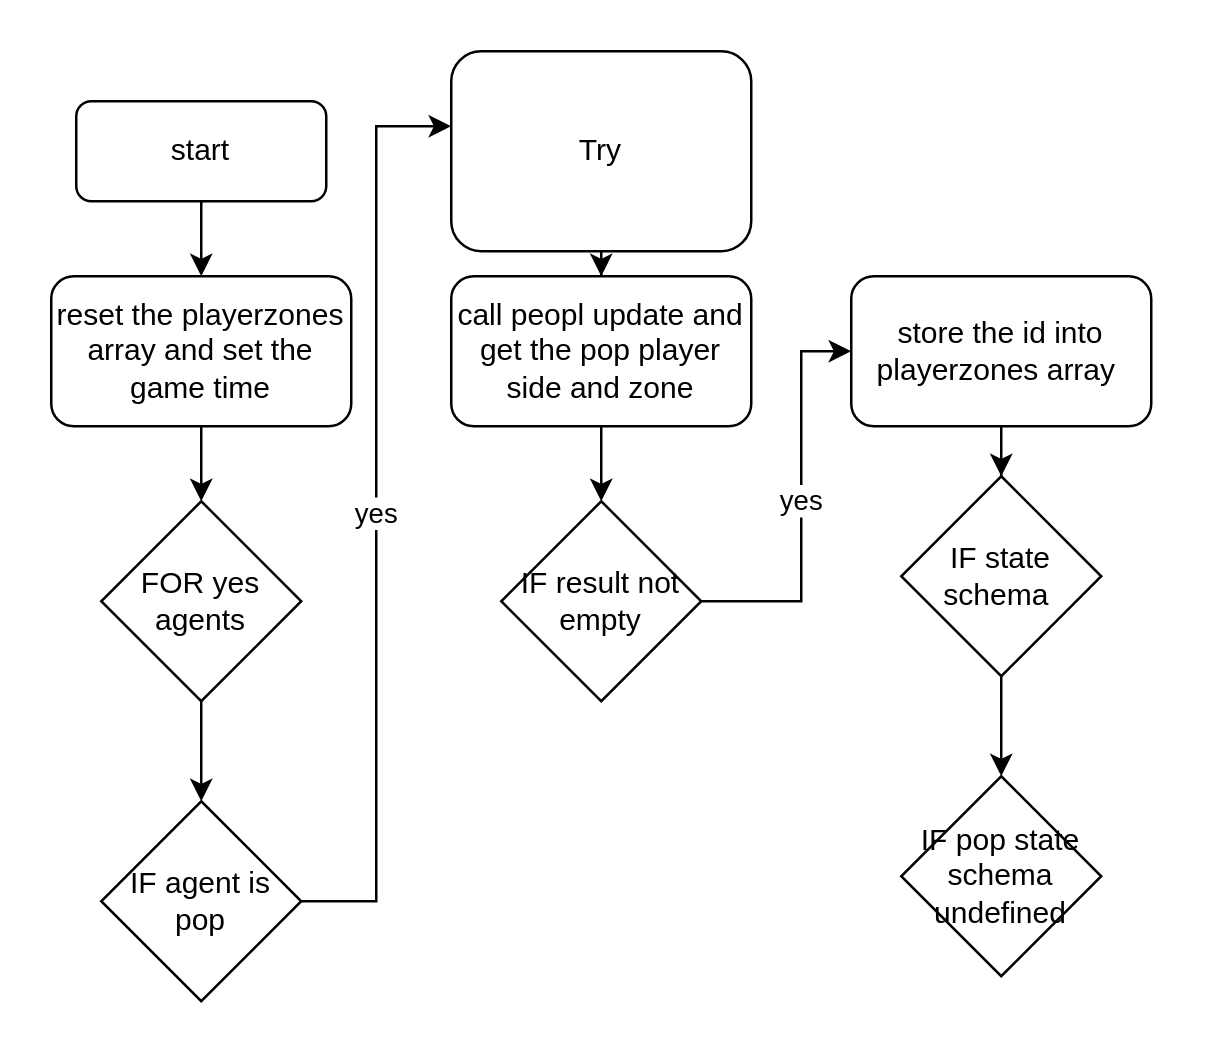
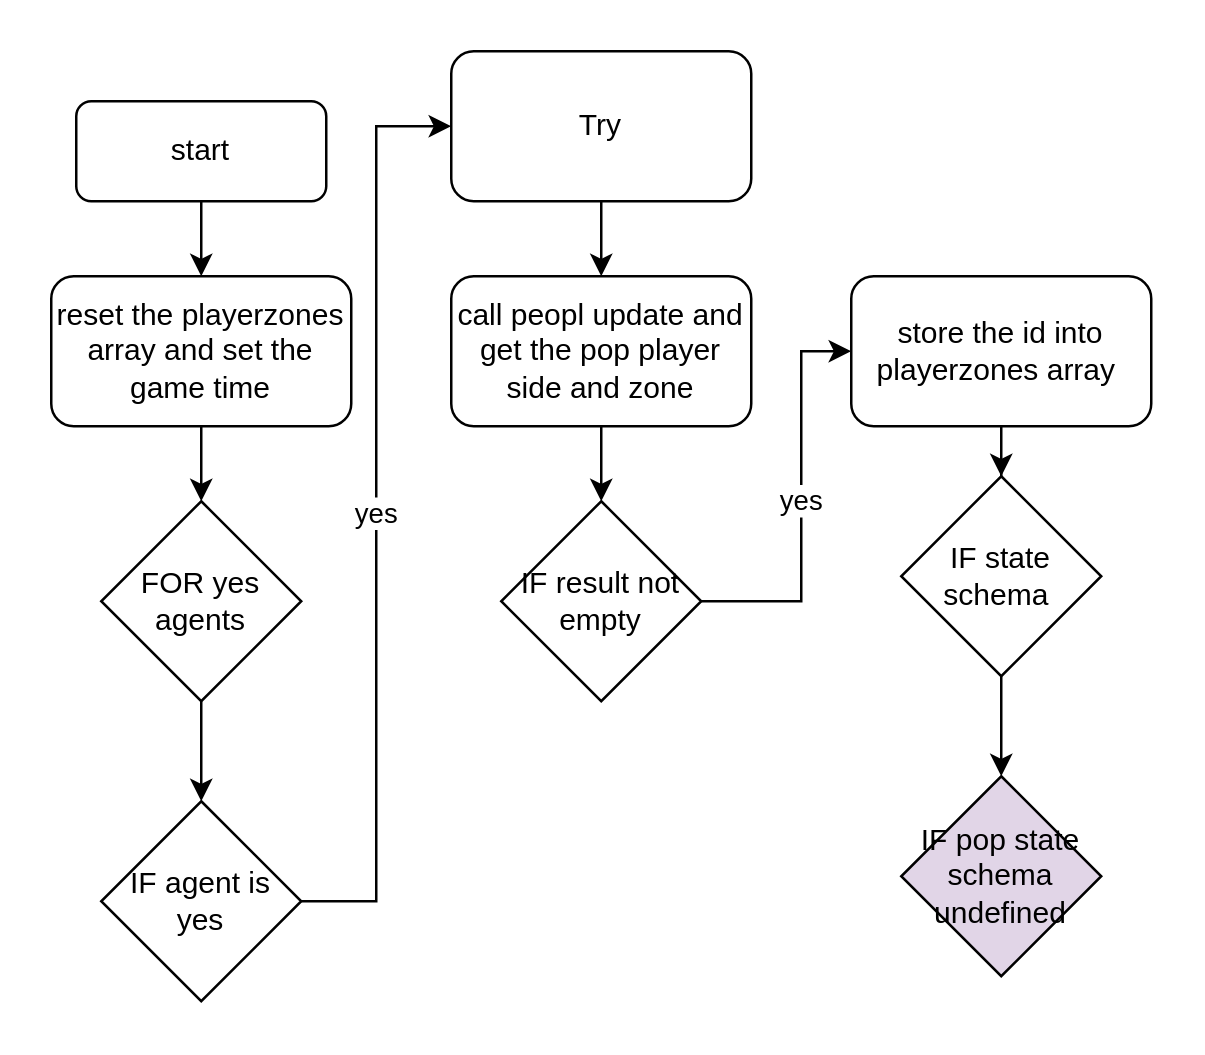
  <mxCell id="0" />
  <mxCell id="1" parent="0" />
  <mxCell id="2" value="" style="edgeStyle=orthogonalEdgeStyle;rounded=0;orthogonalLoop=1;jettySize=auto;html=1;" edge="1" parent="1" source="3" target="5"><mxGeometry relative="1" as="geometry" /></mxCell>
  <mxCell id="3" value="start" style="rounded=1;whiteSpace=wrap;html=1;" vertex="1" parent="1"><mxGeometry x="30" y="40" width="100" height="40" as="geometry" /></mxCell>
  <mxCell id="4" value="" style="edgeStyle=orthogonalEdgeStyle;rounded=0;orthogonalLoop=1;jettySize=auto;html=1;" edge="1" parent="1" source="5" target="7"><mxGeometry relative="1" as="geometry" /></mxCell>
  <mxCell id="5" value="reset the playerzones array and set the game time" style="whiteSpace=wrap;html=1;rounded=1;" vertex="1" parent="1"><mxGeometry x="20" y="110" width="120" height="60" as="geometry" /></mxCell>
  <mxCell id="6" value="" style="edgeStyle=orthogonalEdgeStyle;rounded=0;orthogonalLoop=1;jettySize=auto;html=1;" edge="1" parent="1" source="7" target="9"><mxGeometry relative="1" as="geometry" /></mxCell>
  <mxCell id="7" value="FOR yes agents" style="rhombus;whiteSpace=wrap;html=1;" vertex="1" parent="1"><mxGeometry x="40" y="200" width="80" height="80" as="geometry" /></mxCell>
  <mxCell id="8" value="yes" style="edgeStyle=orthogonalEdgeStyle;rounded=0;orthogonalLoop=1;jettySize=auto;html=1;" edge="1" parent="1" source="9" target="11"><mxGeometry relative="1" as="geometry"><Array as="points"><mxPoint x="150" y="360" /><mxPoint x="150" y="50" /></Array></mxGeometry></mxCell>
- <mxCell id="9" value="IF agent is pop" style="rhombus;whiteSpace=wrap;html=1;" vertex="1" parent="1"><mxGeometry x="40" y="320" width="80" height="80" as="geometry" /></mxCell>
+ <mxCell id="9" value="IF agent is yes" style="rhombus;whiteSpace=wrap;html=1;" vertex="1" parent="1"><mxGeometry x="40" y="320" width="80" height="80" as="geometry" /></mxCell>
  <mxCell id="10" value="" style="edgeStyle=orthogonalEdgeStyle;rounded=0;orthogonalLoop=1;jettySize=auto;html=1;" edge="1" parent="1" source="11" target="13"><mxGeometry relative="1" as="geometry" /></mxCell>
- <mxCell id="11" value="Try" style="rounded=1;whiteSpace=wrap;html=1;" vertex="1" parent="1"><mxGeometry x="180" y="20" width="120" height="80" as="geometry" /></mxCell>
+ <mxCell id="11" value="Try" style="rounded=1;whiteSpace=wrap;html=1;" vertex="1" parent="1"><mxGeometry x="180" width="120" height="60" as="geometry" y="20" /></mxCell>
  <mxCell id="12" value="" style="edgeStyle=orthogonalEdgeStyle;rounded=0;orthogonalLoop=1;jettySize=auto;html=1;" edge="1" parent="1" source="13" target="15"><mxGeometry relative="1" as="geometry" /></mxCell>
  <mxCell id="13" value="call peopl update and get the pop player side and zone" style="whiteSpace=wrap;html=1;rounded=1;" vertex="1" parent="1"><mxGeometry x="180" y="110" width="120" height="60" as="geometry" /></mxCell>
  <mxCell id="14" value="yes" style="edgeStyle=orthogonalEdgeStyle;rounded=0;orthogonalLoop=1;jettySize=auto;html=1;" edge="1" parent="1" source="15" target="17"><mxGeometry relative="1" as="geometry"><Array as="points"><mxPoint x="320" y="240" /><mxPoint x="320" y="140" /></Array></mxGeometry></mxCell>
  <mxCell id="15" value="IF result not empty" style="rhombus;whiteSpace=wrap;html=1;" vertex="1" parent="1"><mxGeometry x="200" y="200" width="80" height="80" as="geometry" /></mxCell>
  <mxCell id="16" value="" style="edgeStyle=orthogonalEdgeStyle;rounded=0;orthogonalLoop=1;jettySize=auto;html=1;" edge="1" parent="1" source="17" target="19"><mxGeometry relative="1" as="geometry" /></mxCell>
  <mxCell id="17" value="store the id into playerzones array&amp;nbsp;" style="rounded=1;whiteSpace=wrap;html=1;" vertex="1" parent="1"><mxGeometry x="340" y="110" width="120" height="60" as="geometry" /></mxCell>
  <mxCell id="18" value="" style="edgeStyle=orthogonalEdgeStyle;rounded=0;orthogonalLoop=1;jettySize=auto;html=1;" edge="1" parent="1" source="19" target="20"><mxGeometry relative="1" as="geometry" /></mxCell>
  <mxCell id="19" value="IF state schema&amp;nbsp;" style="rhombus;whiteSpace=wrap;html=1;" vertex="1" parent="1"><mxGeometry x="360" y="190" width="80" height="80" as="geometry" /></mxCell>
- <mxCell id="20" value="IF pop state schema undefined" style="rhombus;whiteSpace=wrap;html=1;" vertex="1" parent="1"><mxGeometry x="360" y="310" width="80" height="80" as="geometry" /></mxCell>
+ <mxCell id="20" value="IF pop state schema undefined" style="rhombus;whiteSpace=wrap;html=1;fillColor=#e1d5e7;" vertex="1" parent="1"><mxGeometry x="360" y="310" width="80" height="80" as="geometry" /></mxCell>
